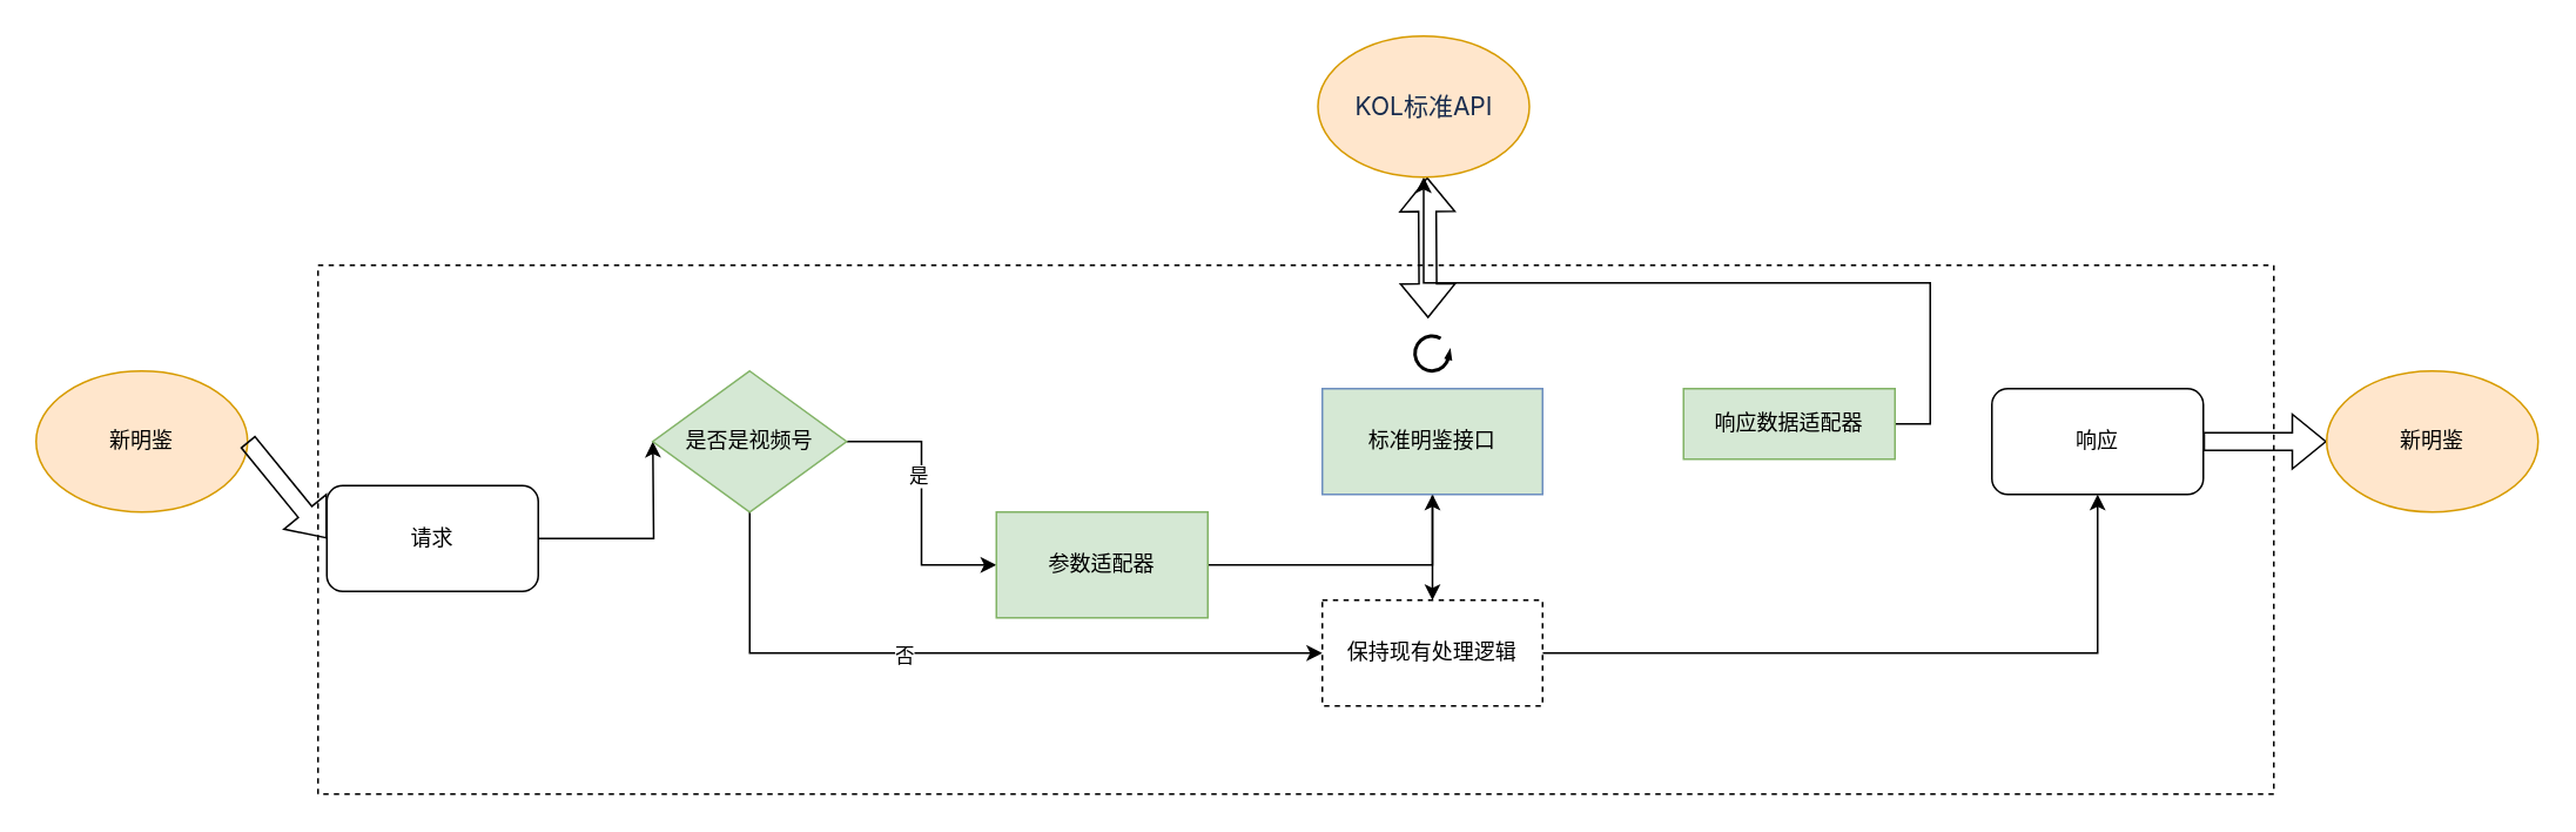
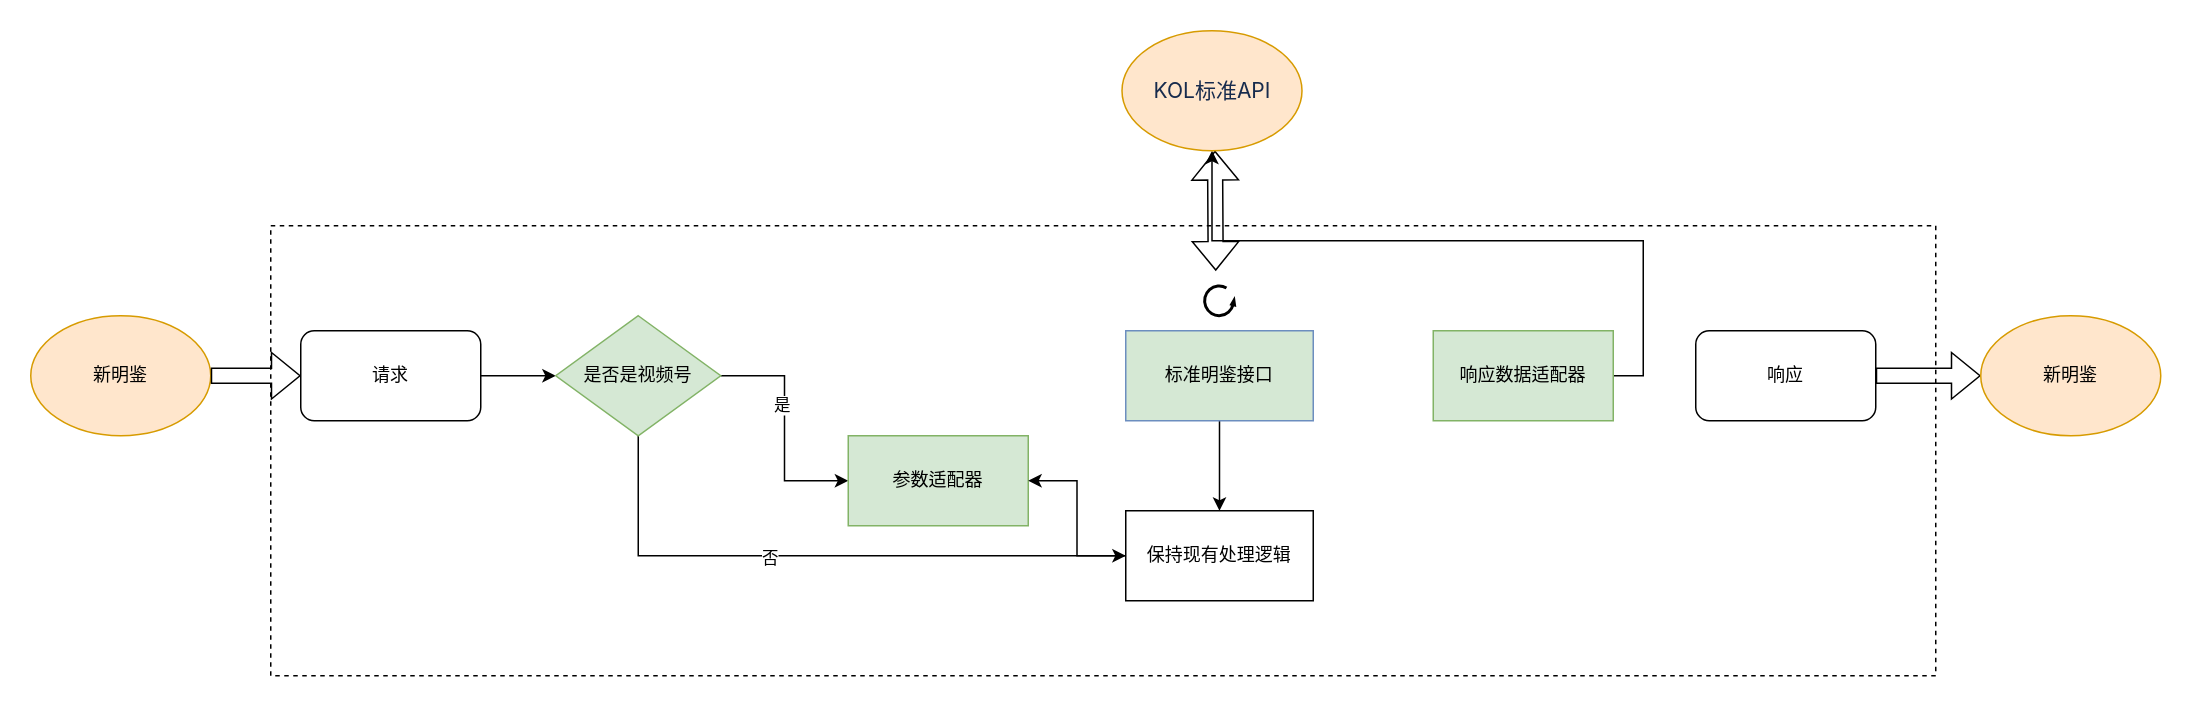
  <mxCell id="0" />
  <mxCell id="1" parent="0" />
  <mxCell id="2" value="" style="rounded=0;whiteSpace=wrap;html=1;gradientColor=none;fillColor=none;dashed=1;" vertex="1" parent="1"><mxGeometry x="180" y="150" width="1110" height="300" as="geometry" /></mxCell>
  <mxCell id="3" style="edgeStyle=orthogonalEdgeStyle;rounded=0;orthogonalLoop=1;jettySize=auto;html=1;exitX=1;exitY=0.5;exitDx=0;exitDy=0;" edge="1" parent="1" source="4"><mxGeometry relative="1" as="geometry"><mxPoint x="370" y="250" as="targetPoint" /></mxGeometry></mxCell>
- <mxCell id="4" value="请求" style="rounded=1;whiteSpace=wrap;html=1;" vertex="1" parent="1"><mxGeometry x="185" y="275" width="120" height="60" as="geometry" /></mxCell>
+ <mxCell id="4" value="请求" style="rounded=1;whiteSpace=wrap;html=1;" vertex="1" parent="1"><mxGeometry x="200" y="220" width="120" height="60" as="geometry" /></mxCell>
  <mxCell id="5" value="" style="edgeStyle=orthogonalEdgeStyle;rounded=0;orthogonalLoop=1;jettySize=auto;html=1;" edge="1" parent="1" source="9" target="11"><mxGeometry relative="1" as="geometry" /></mxCell>
  <mxCell id="6" value="是" style="edgeLabel;html=1;align=center;verticalAlign=middle;resizable=0;points=[];" vertex="1" connectable="0" parent="5"><mxGeometry x="-0.2" y="-2" relative="1" as="geometry"><mxPoint as="offset" /></mxGeometry></mxCell>
  <mxCell id="7" value="" style="edgeStyle=orthogonalEdgeStyle;rounded=0;orthogonalLoop=1;jettySize=auto;html=1;exitX=0.5;exitY=1;exitDx=0;exitDy=0;entryX=0;entryY=0.5;entryDx=0;entryDy=0;" edge="1" parent="1" source="9" target="18"><mxGeometry relative="1" as="geometry" /></mxCell>
  <mxCell id="8" value="否" style="edgeLabel;html=1;align=center;verticalAlign=middle;resizable=0;points=[];" vertex="1" connectable="0" parent="7"><mxGeometry x="-0.175" y="-1" relative="1" as="geometry"><mxPoint as="offset" /></mxGeometry></mxCell>
  <mxCell id="9" value="是否是视频号" style="rhombus;whiteSpace=wrap;html=1;fillColor=#d5e8d4;strokeColor=#82b366;" vertex="1" parent="1"><mxGeometry x="370" y="210" width="110" height="80" as="geometry" /></mxCell>
- <mxCell id="10" value="" style="edgeStyle=orthogonalEdgeStyle;rounded=0;orthogonalLoop=1;jettySize=auto;html=1;" edge="1" parent="1" source="11" target="13"><mxGeometry relative="1" as="geometry" /></mxCell>
  <mxCell id="11" value="参数适配器" style="whiteSpace=wrap;html=1;fillColor=#d5e8d4;strokeColor=#82b366;" vertex="1" parent="1"><mxGeometry x="565" y="290" width="120" height="60" as="geometry" /></mxCell>
  <mxCell id="12" value="" style="edgeStyle=orthogonalEdgeStyle;rounded=0;orthogonalLoop=1;jettySize=auto;html=1;" edge="1" parent="1" source="13" target="18"><mxGeometry relative="1" as="geometry" /></mxCell>
  <mxCell id="13" value="标准明鉴接口" style="whiteSpace=wrap;html=1;fillColor=#d5e8d4;strokeColor=#6c8ebf;" vertex="1" parent="1"><mxGeometry x="750" y="220" width="125" height="60" as="geometry" /></mxCell>
  <mxCell id="14" style="edgeStyle=orthogonalEdgeStyle;rounded=0;orthogonalLoop=1;jettySize=auto;html=1;exitX=1;exitY=0.5;exitDx=0;exitDy=0;" edge="1" parent="1" source="15" target="25"><mxGeometry relative="1" as="geometry" /></mxCell>
- <mxCell id="15" value="响应数据适配器" style="whiteSpace=wrap;html=1;fillColor=#d5e8d4;strokeColor=#82b366;" vertex="1" parent="1"><mxGeometry x="955" y="220" width="120" height="40" as="geometry" /></mxCell>
+ <mxCell id="15" value="响应数据适配器" style="whiteSpace=wrap;html=1;fillColor=#d5e8d4;strokeColor=#82b366;" vertex="1" parent="1"><mxGeometry x="955" y="220" width="120" height="60" as="geometry" /></mxCell>
  <mxCell id="16" value="响应" style="rounded=1;whiteSpace=wrap;html=1;" vertex="1" parent="1"><mxGeometry x="1130" y="220" width="120" height="60" as="geometry" /></mxCell>
- <mxCell id="17" style="edgeStyle=orthogonalEdgeStyle;rounded=0;orthogonalLoop=1;jettySize=auto;html=1;entryX=0.5;entryY=1;entryDx=0;entryDy=0;" edge="1" parent="1" source="18" target="16"><mxGeometry relative="1" as="geometry" /></mxCell>
- <mxCell id="18" value="保持现有处理逻辑" style="whiteSpace=wrap;html=1;dashed=1;" vertex="1" parent="1"><mxGeometry x="750" y="340" width="125" height="60" as="geometry" /></mxCell>
+ <mxCell id="17" style="edgeStyle=orthogonalEdgeStyle;rounded=0;orthogonalLoop=1;jettySize=auto;html=1;" edge="1" parent="1" source="18" target="11"><mxGeometry relative="1" as="geometry" /></mxCell>
+ <mxCell id="18" value="保持现有处理逻辑" style="whiteSpace=wrap;html=1;" vertex="1" parent="1"><mxGeometry x="750" y="340" width="125" height="60" as="geometry" /></mxCell>
  <mxCell id="19" value="" style="verticalLabelPosition=bottom;html=1;verticalAlign=top;strokeWidth=2;shape=mxgraph.lean_mapping.physical_pull;pointerEvents=1;gradientColor=none;" vertex="1" parent="1"><mxGeometry x="802.5" y="190" width="20" height="20" as="geometry" /></mxCell>
  <mxCell id="20" value="新明鉴" style="ellipse;whiteSpace=wrap;html=1;fillColor=#ffe6cc;strokeColor=#d79b00;" vertex="1" parent="1"><mxGeometry x="20" y="210" width="120" height="80" as="geometry" /></mxCell>
  <mxCell id="21" value="" style="shape=flexArrow;endArrow=classic;html=1;rounded=0;entryX=0;entryY=0.5;entryDx=0;entryDy=0;exitX=1;exitY=0.5;exitDx=0;exitDy=0;" edge="1" parent="1" source="20" target="4"><mxGeometry width="50" height="50" relative="1" as="geometry"><mxPoint x="140" y="280" as="sourcePoint" /><mxPoint x="190" y="230" as="targetPoint" /></mxGeometry></mxCell>
  <mxCell id="22" value="" style="shape=flexArrow;endArrow=classic;html=1;rounded=0;exitX=1;exitY=0.5;exitDx=0;exitDy=0;entryX=0;entryY=0.5;entryDx=0;entryDy=0;" edge="1" parent="1" source="16" target="23"><mxGeometry width="50" height="50" relative="1" as="geometry"><mxPoint x="1250" y="270" as="sourcePoint" /><mxPoint x="1300" y="250" as="targetPoint" /></mxGeometry></mxCell>
  <mxCell id="23" value="新明鉴" style="ellipse;whiteSpace=wrap;html=1;fillColor=#ffe6cc;strokeColor=#d79b00;" vertex="1" parent="1"><mxGeometry x="1320" y="210" width="120" height="80" as="geometry" /></mxCell>
  <mxCell id="24" value="" style="shape=flexArrow;endArrow=classic;startArrow=classic;html=1;rounded=0;entryX=0.5;entryY=1;entryDx=0;entryDy=0;" edge="1" parent="1"><mxGeometry width="100" height="100" relative="1" as="geometry"><mxPoint x="810" y="180" as="sourcePoint" /><mxPoint x="809.5" y="100" as="targetPoint" /></mxGeometry></mxCell>
  <mxCell id="25" value="&lt;span style=&quot;color: rgb(23, 43, 77); font-family: -apple-system, &amp;quot;system-ui&amp;quot;, &amp;quot;Segoe UI&amp;quot;, Roboto, Oxygen, Ubuntu, &amp;quot;Fira Sans&amp;quot;, &amp;quot;Droid Sans&amp;quot;, &amp;quot;Helvetica Neue&amp;quot;, sans-serif; font-size: 14px; text-align: left;&quot;&gt;KOL标准API&lt;/span&gt;" style="ellipse;whiteSpace=wrap;html=1;fillColor=#ffe6cc;strokeColor=#d79b00;" vertex="1" parent="1"><mxGeometry x="747.5" y="20" width="120" height="80" as="geometry" /></mxCell>
